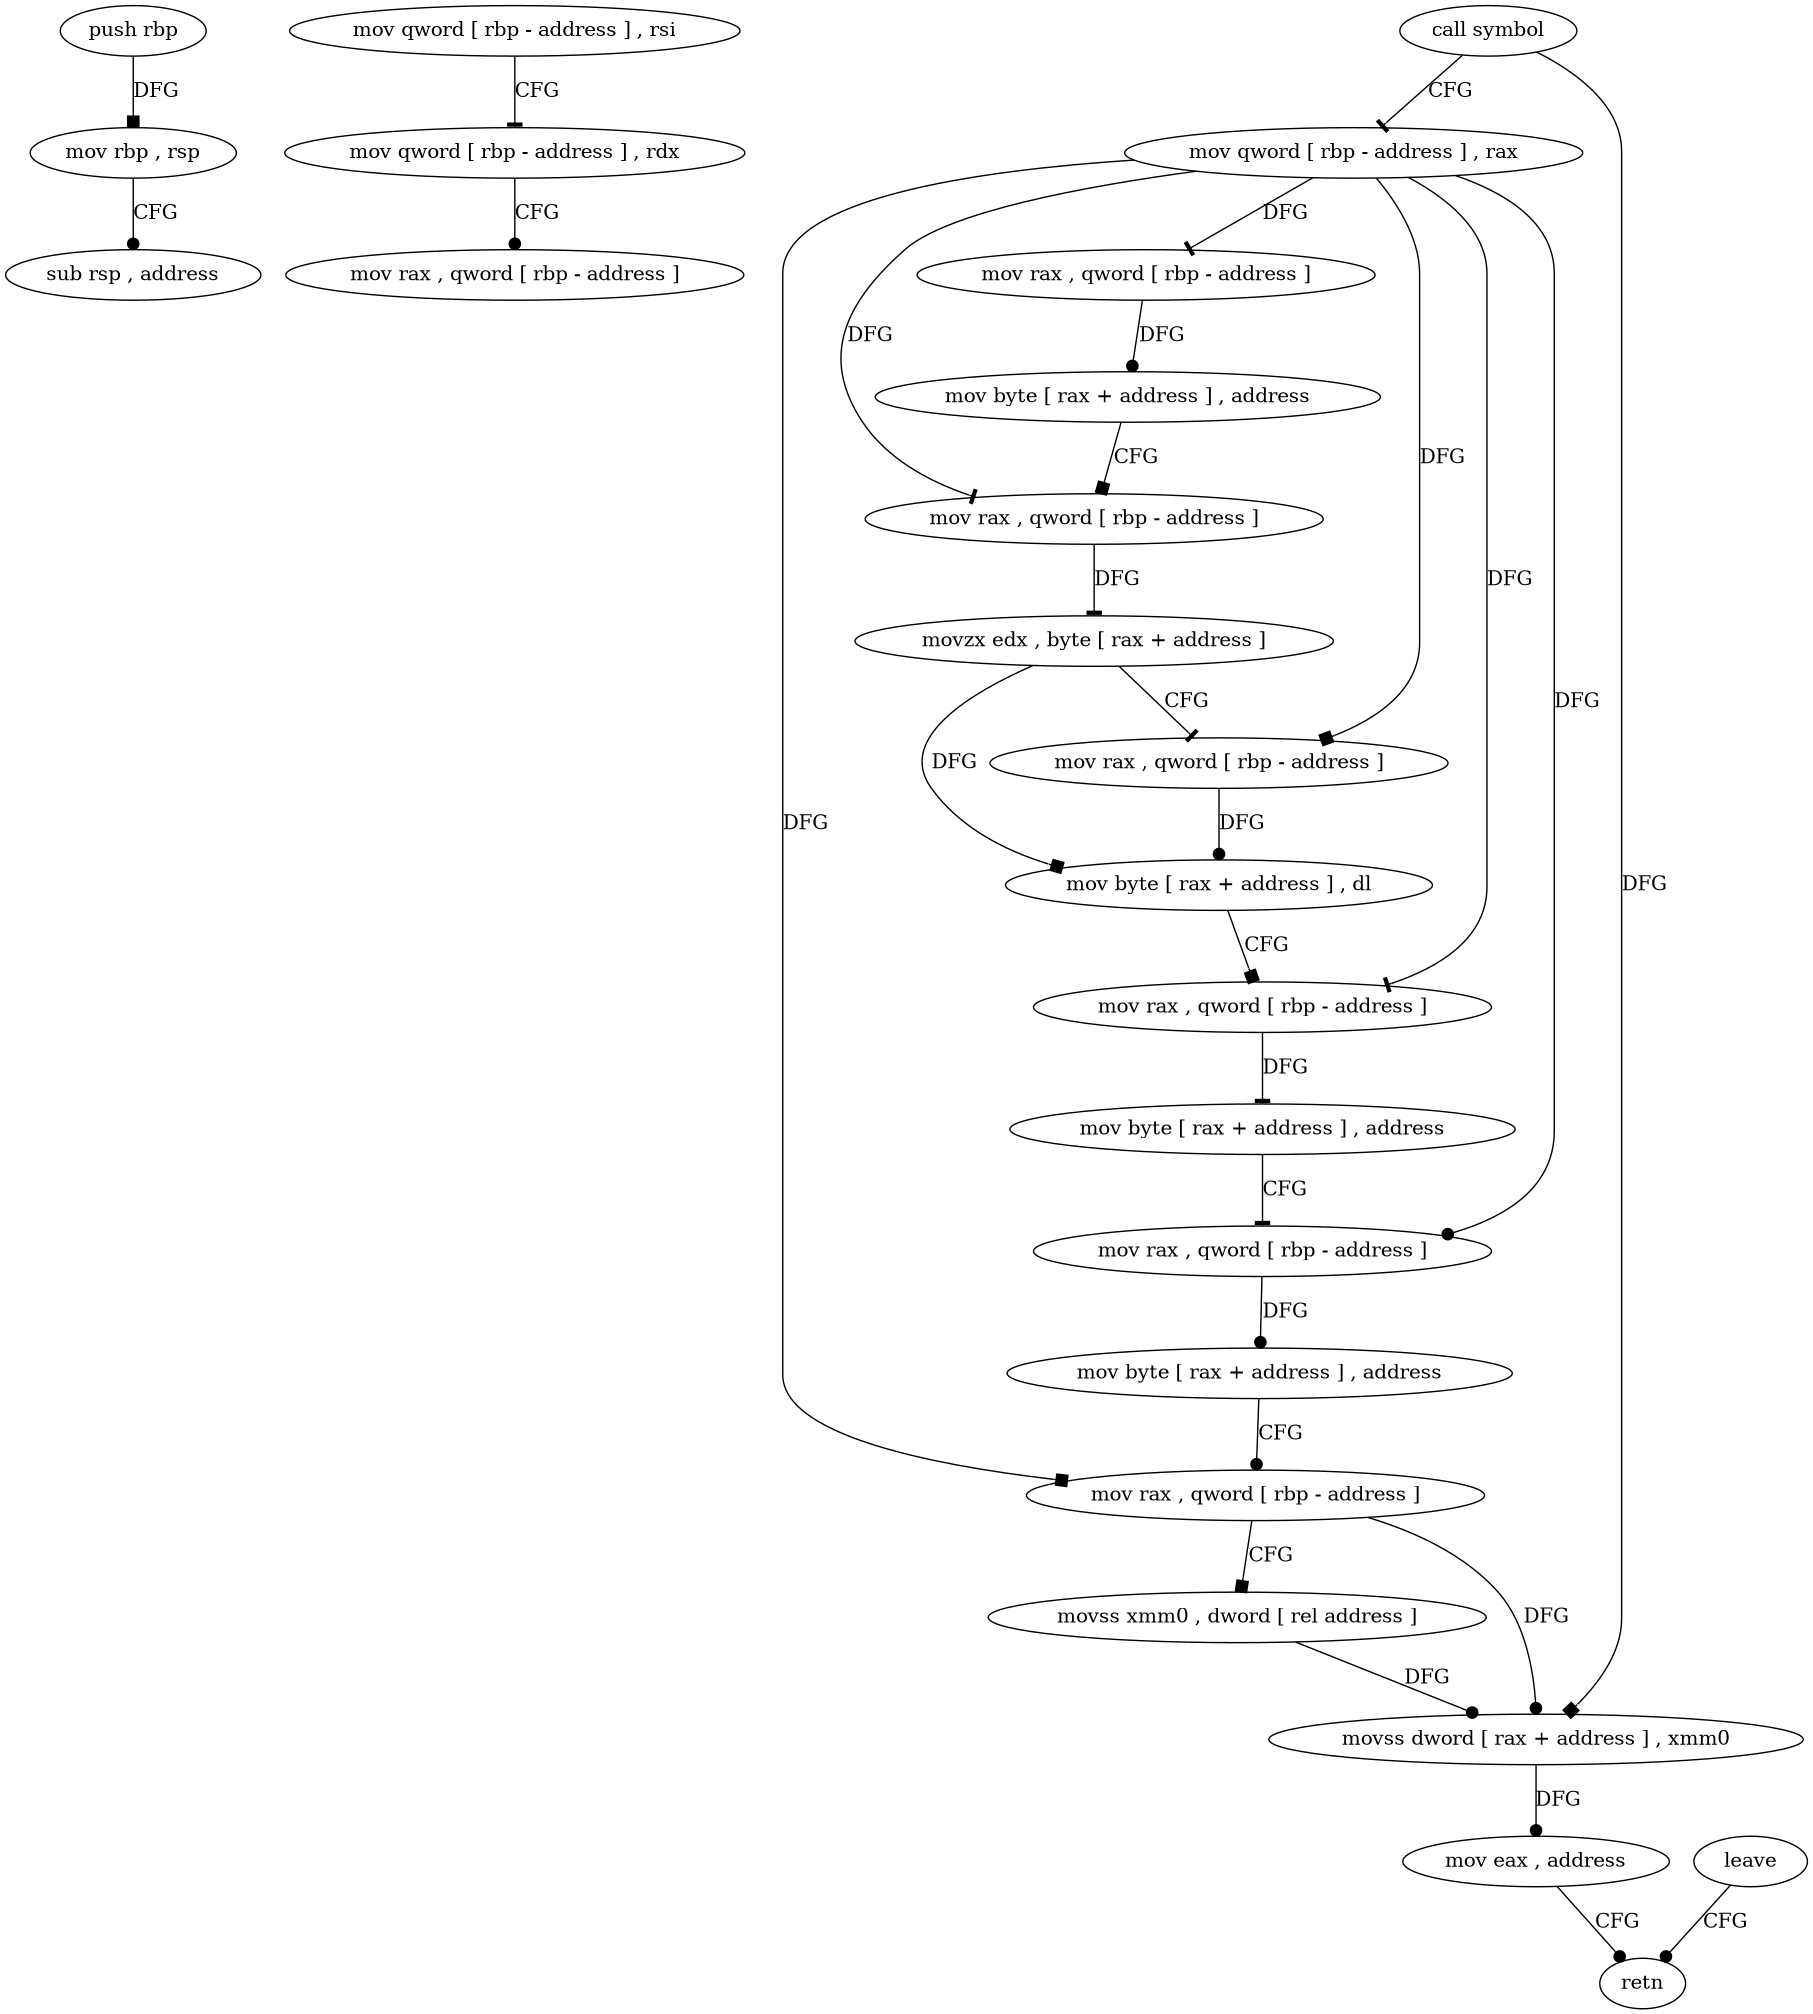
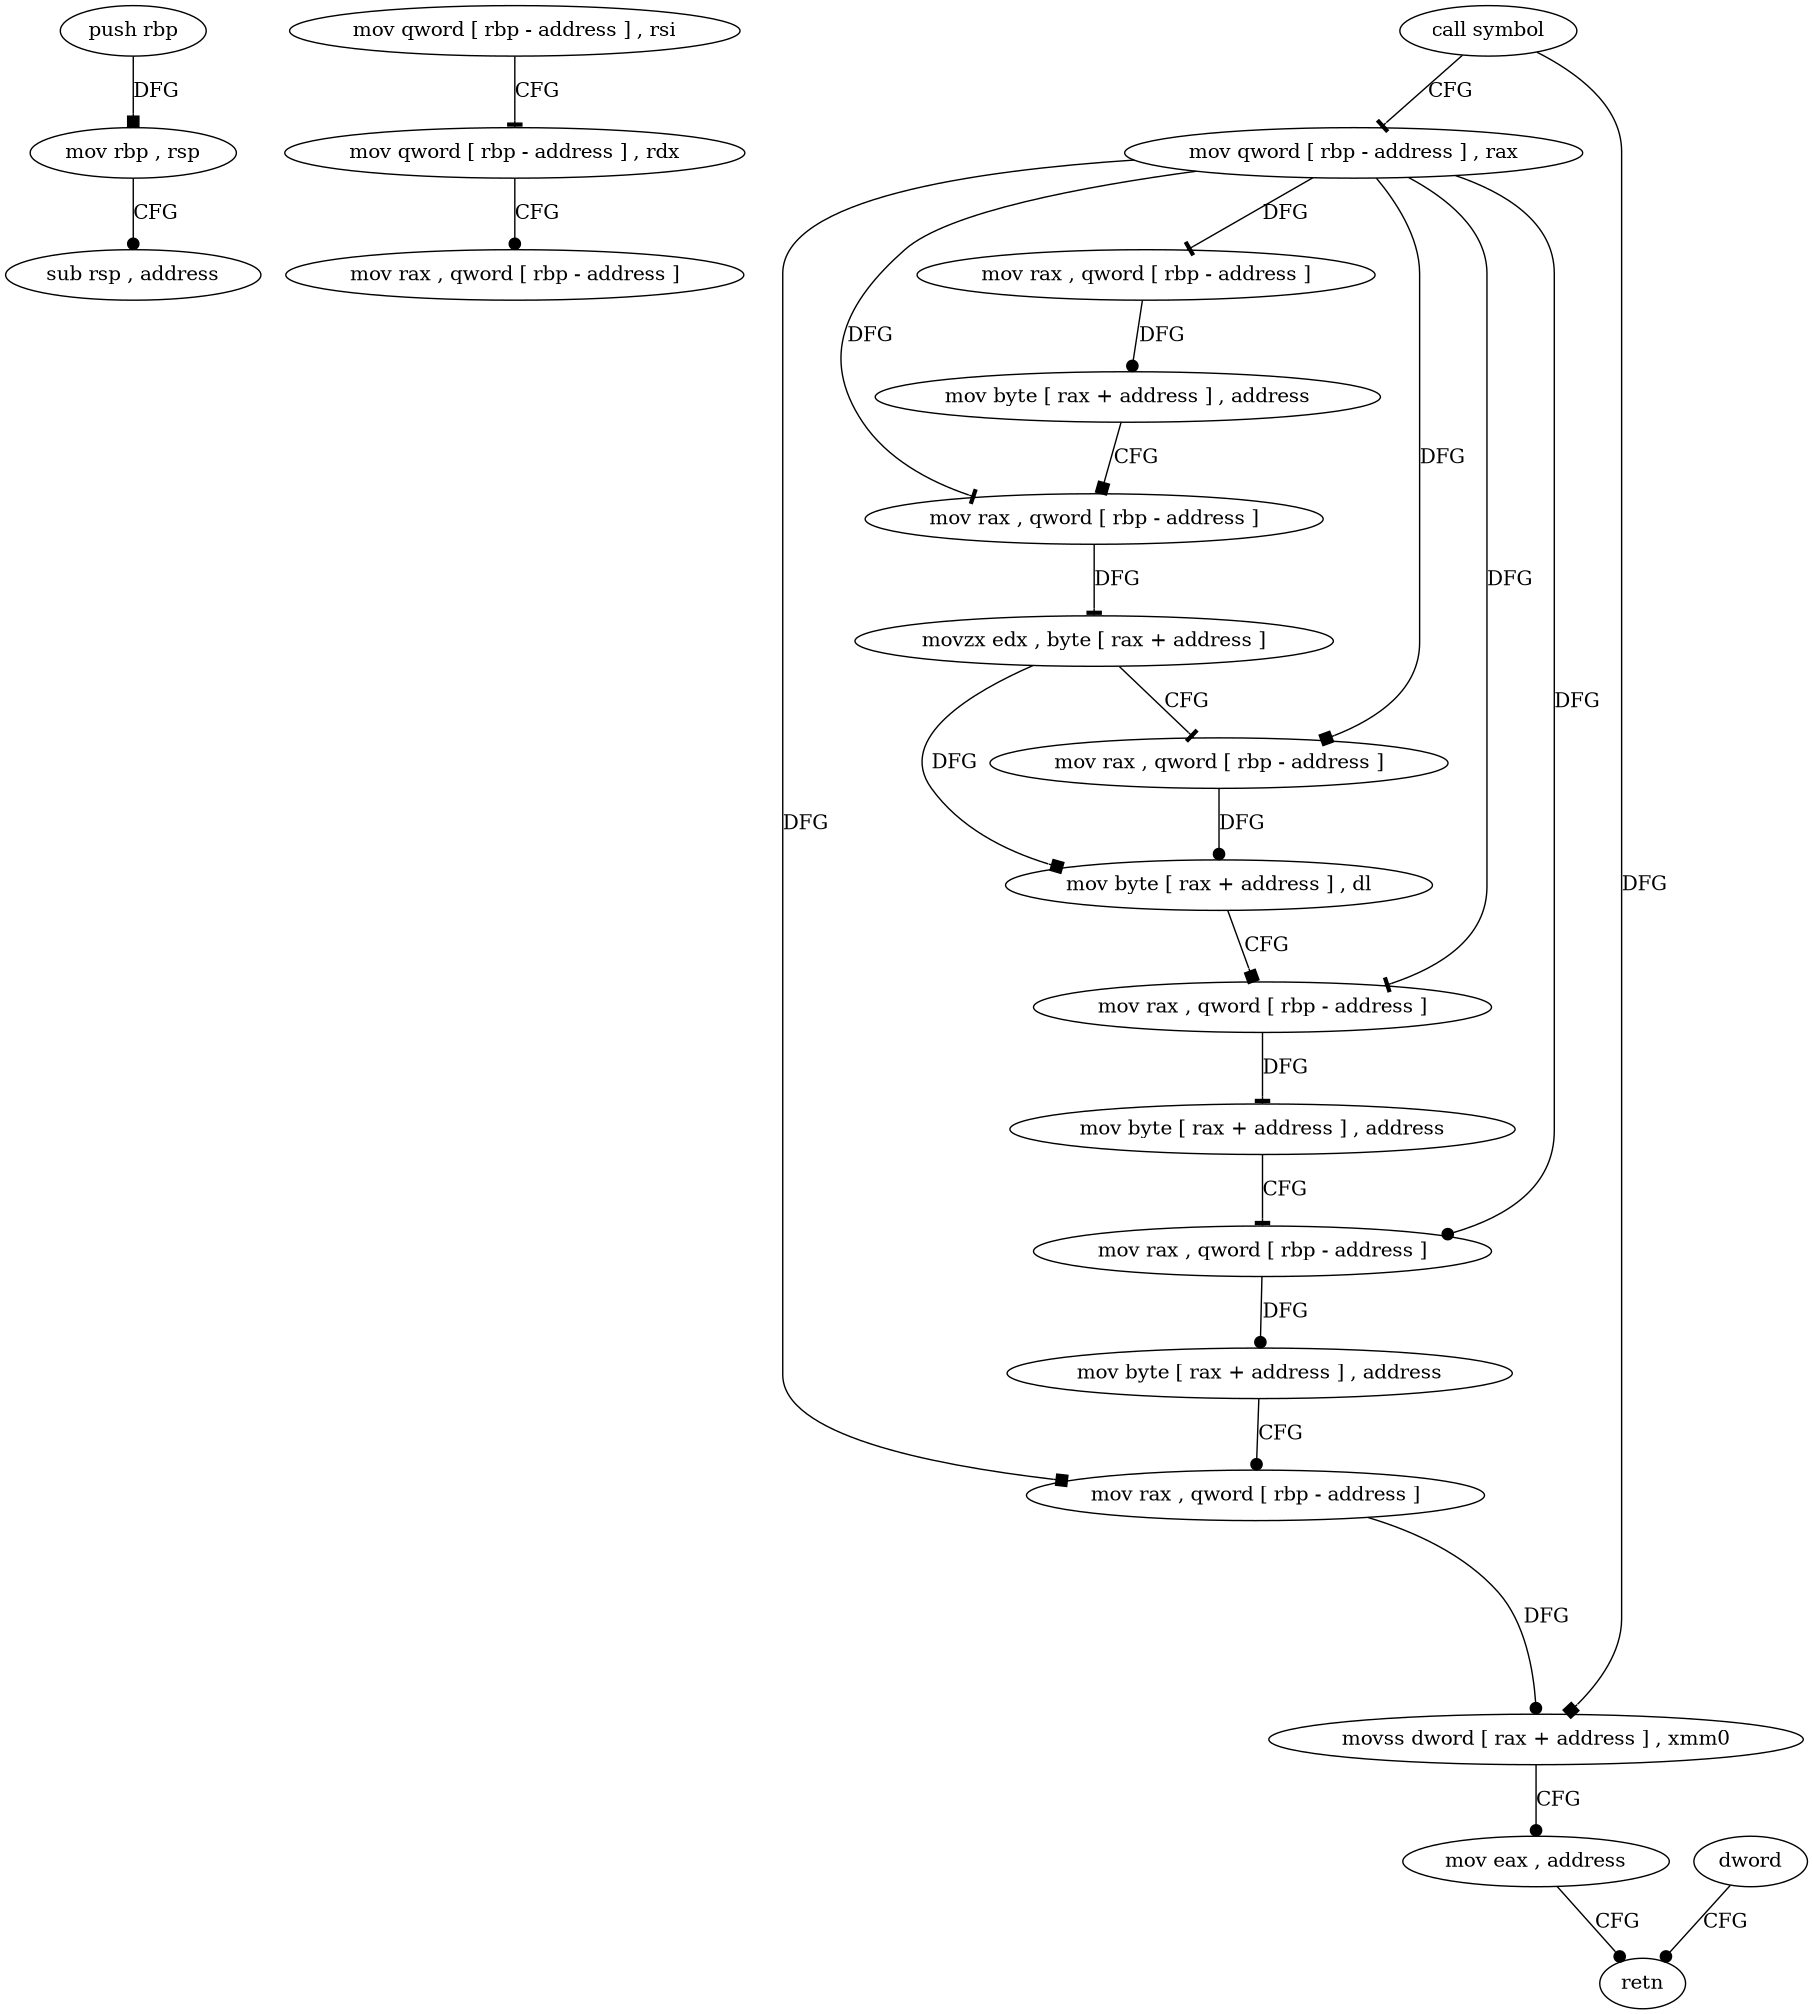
  digraph {
    edge [arrowhead=dot]
    n1 [label="push rbp"]
    n2 [label="mov rbp , rsp"]
    n3 [label="sub rsp , address"]
    n4 [label="mov qword [ rbp - address ] , rsi"]
    n5 [label="mov qword [ rbp - address ] , rdx"]
    n6 [label="mov rax , qword [ rbp - address ]"]
    n7 [label="call symbol"]
    n8 [label="mov qword [ rbp - address ] , rax"]
    n9 [label="movss dword [ rax + address ] , xmm0"]
    n10 [label="mov rax , qword [ rbp - address ]"]
    n11 [label="mov rax , qword [ rbp - address ]"]
    n12 [label="mov rax , qword [ rbp - address ]"]
    n13 [label="mov rax , qword [ rbp - address ]"]
    n14 [label="mov rax , qword [ rbp - address ]"]
    n15 [label="mov rax , qword [ rbp - address ]"]
    n16 [label="mov eax , address"]
    n17 [label="mov byte [ rax + address ] , address"]
    n18 [label="movzx edx , byte [ rax + address ]"]
    n19 [label="mov byte [ rax + address ] , dl"]
    n20 [label="mov byte [ rax + address ] , address"]
    n21 [label="mov byte [ rax + address ] , address"]
-   n22 [label="movss xmm0 , dword [ rel address ]"]
    n23 [label=retn]
-   n24 [label=leave]
+   n24 [label=dword]
    n1 -> n2 [arrowhead=box label=DFG]
    n2 -> n3 [label=CFG]
    n4 -> n5 [arrowhead=tee label=CFG]
    n5 -> n6 [label=CFG]
    n7 -> n8 [arrowhead=tee label=CFG]
    n7 -> n9 [arrowhead=box label=DFG]
    n8 -> n10 [arrowhead=tee label=DFG]
    n8 -> n11 [arrowhead=tee label=DFG]
    n8 -> n12 [arrowhead=box label=DFG]
    n8 -> n13 [arrowhead=tee label=DFG]
    n8 -> n14 [label=DFG]
    n8 -> n15 [arrowhead=box label=DFG]
-   n9 -> n16 [label=DFG]
+   n9 -> n16 [label=CFG]
    n10 -> n17 [label=DFG]
    n11 -> n18 [arrowhead=tee label=DFG]
    n12 -> n19 [label=DFG]
    n13 -> n20 [arrowhead=tee label=DFG]
    n14 -> n21 [label=DFG]
    n15 -> n9 [label=DFG]
-   n15 -> n22 [arrowhead=box label=CFG]
    n16 -> n23 [label=CFG]
    n17 -> n11 [arrowhead=box label=CFG]
    n18 -> n12 [arrowhead=tee label=CFG]
    n18 -> n19 [arrowhead=box label=DFG]
    n19 -> n13 [arrowhead=box label=CFG]
    n20 -> n14 [arrowhead=tee label=CFG]
    n21 -> n15 [label=CFG]
-   n22 -> n9 [label=DFG]
    n24 -> n23 [label=CFG]
  }
